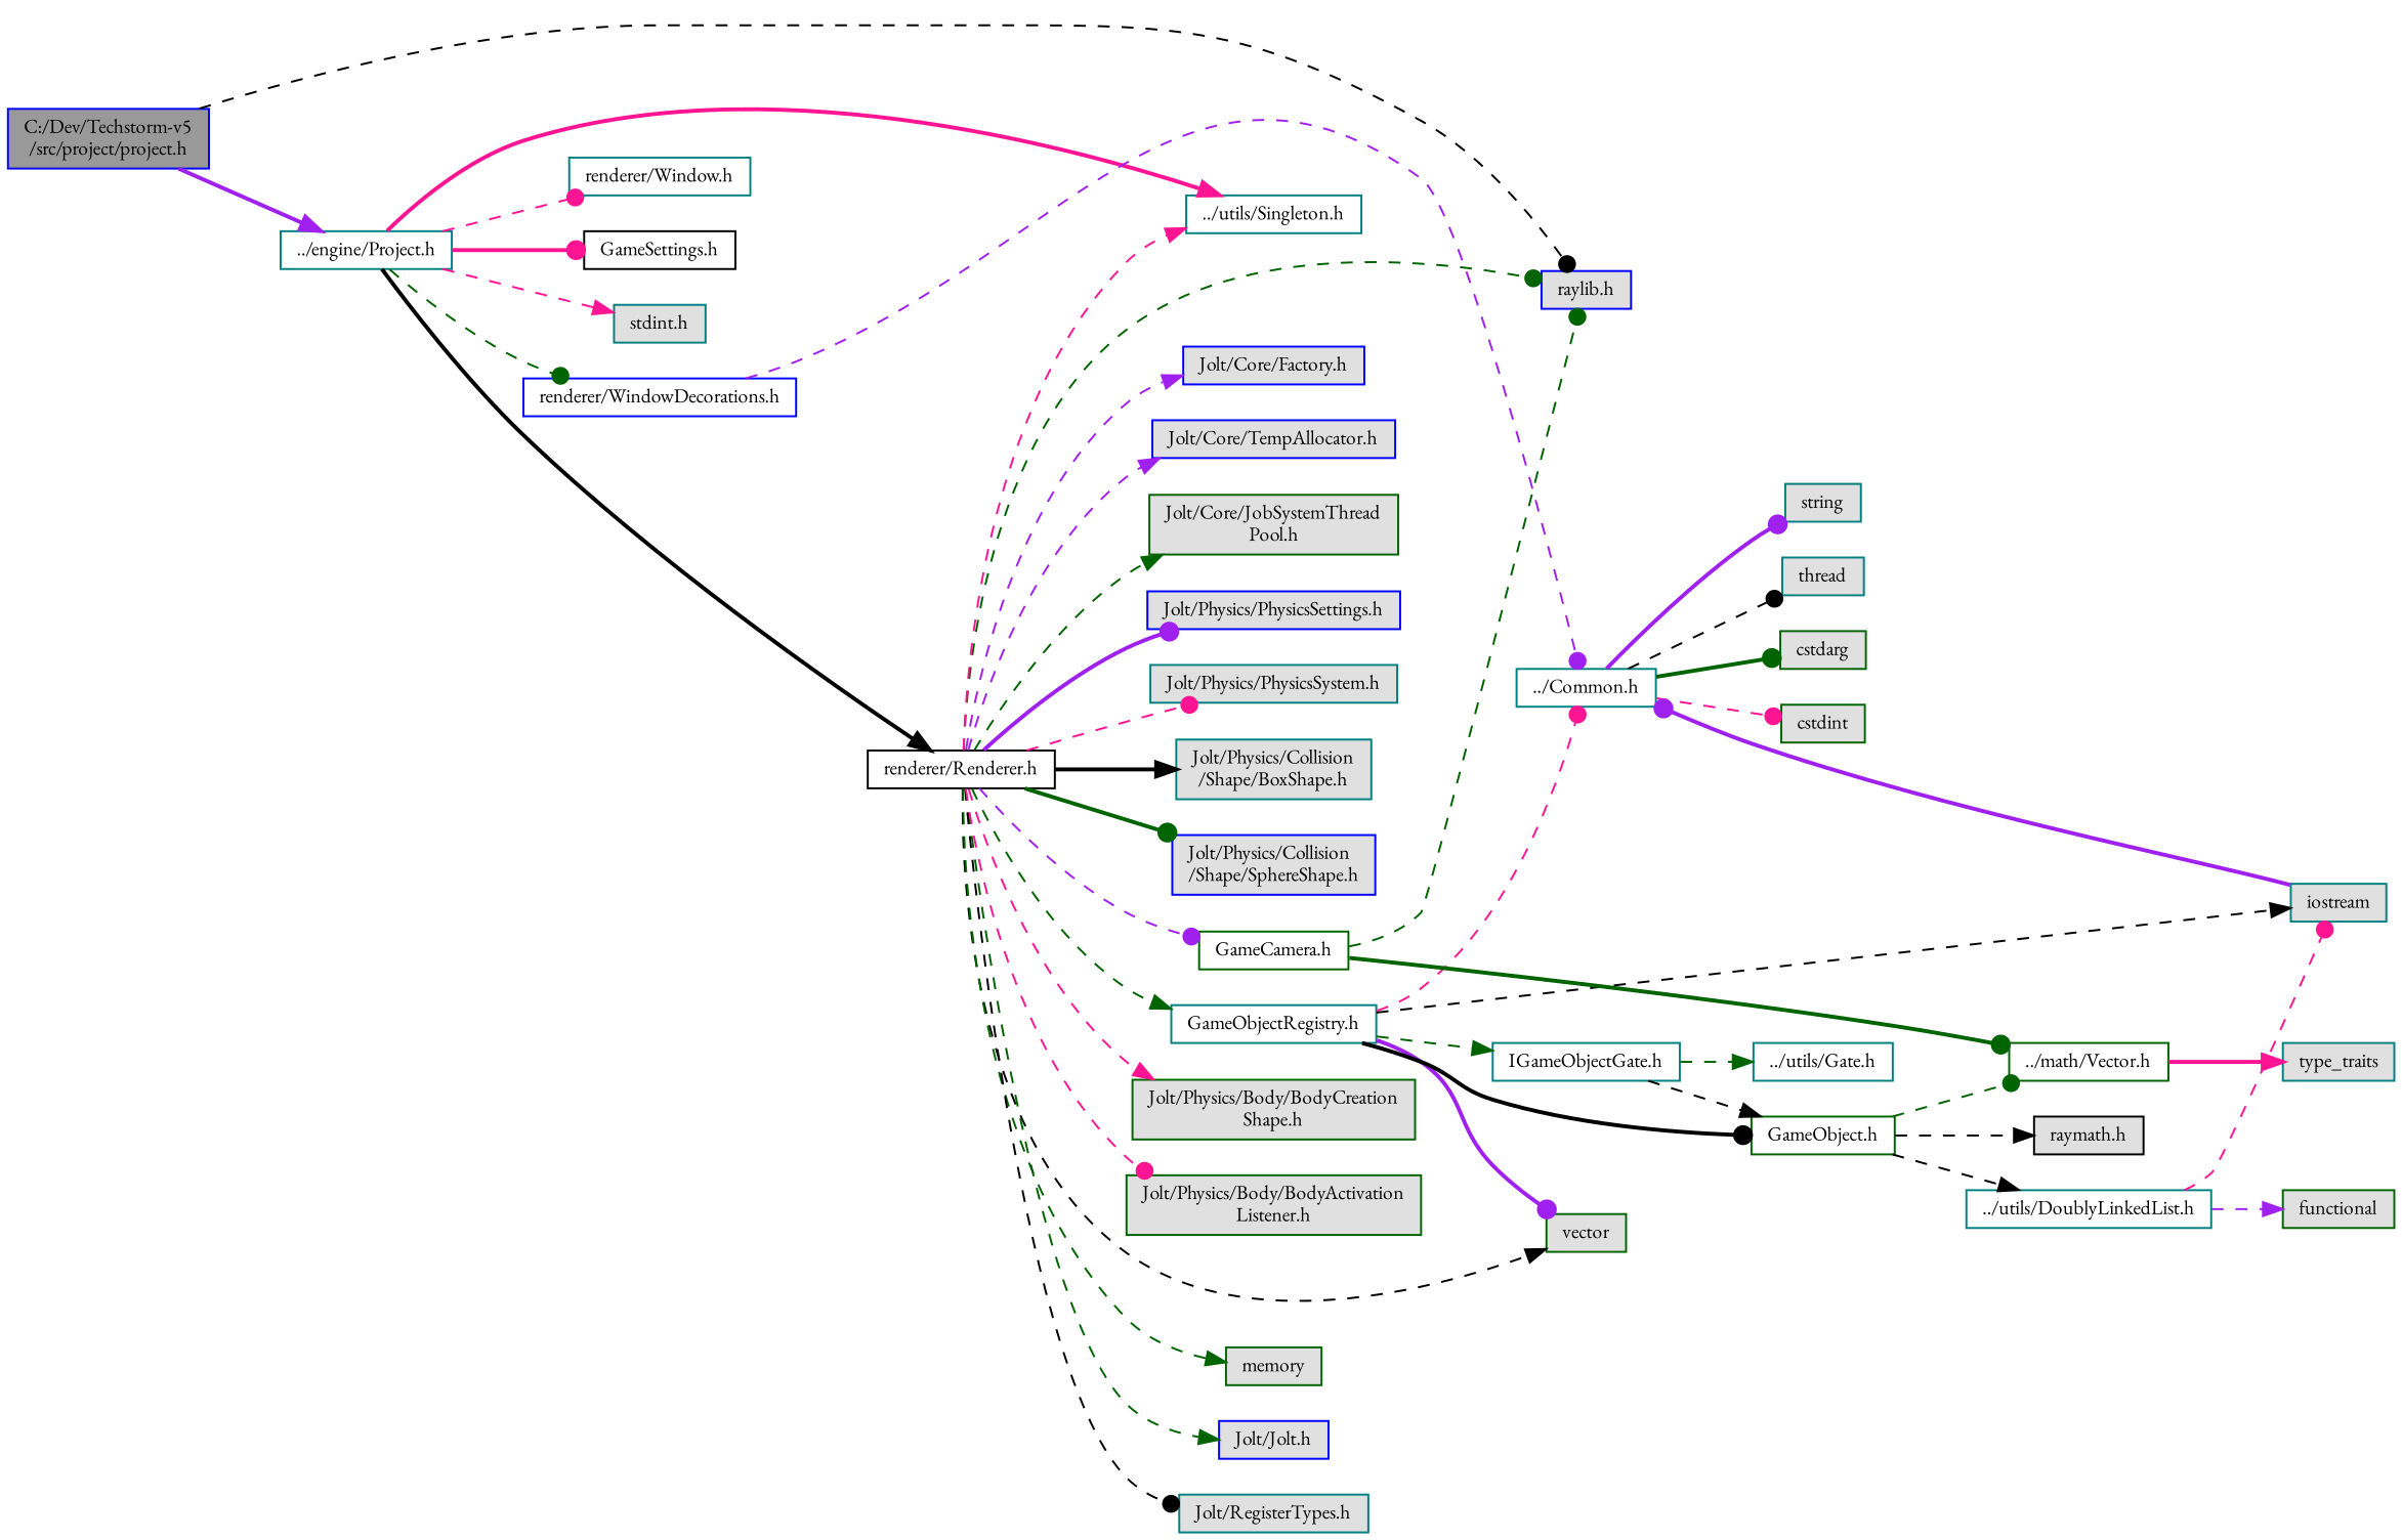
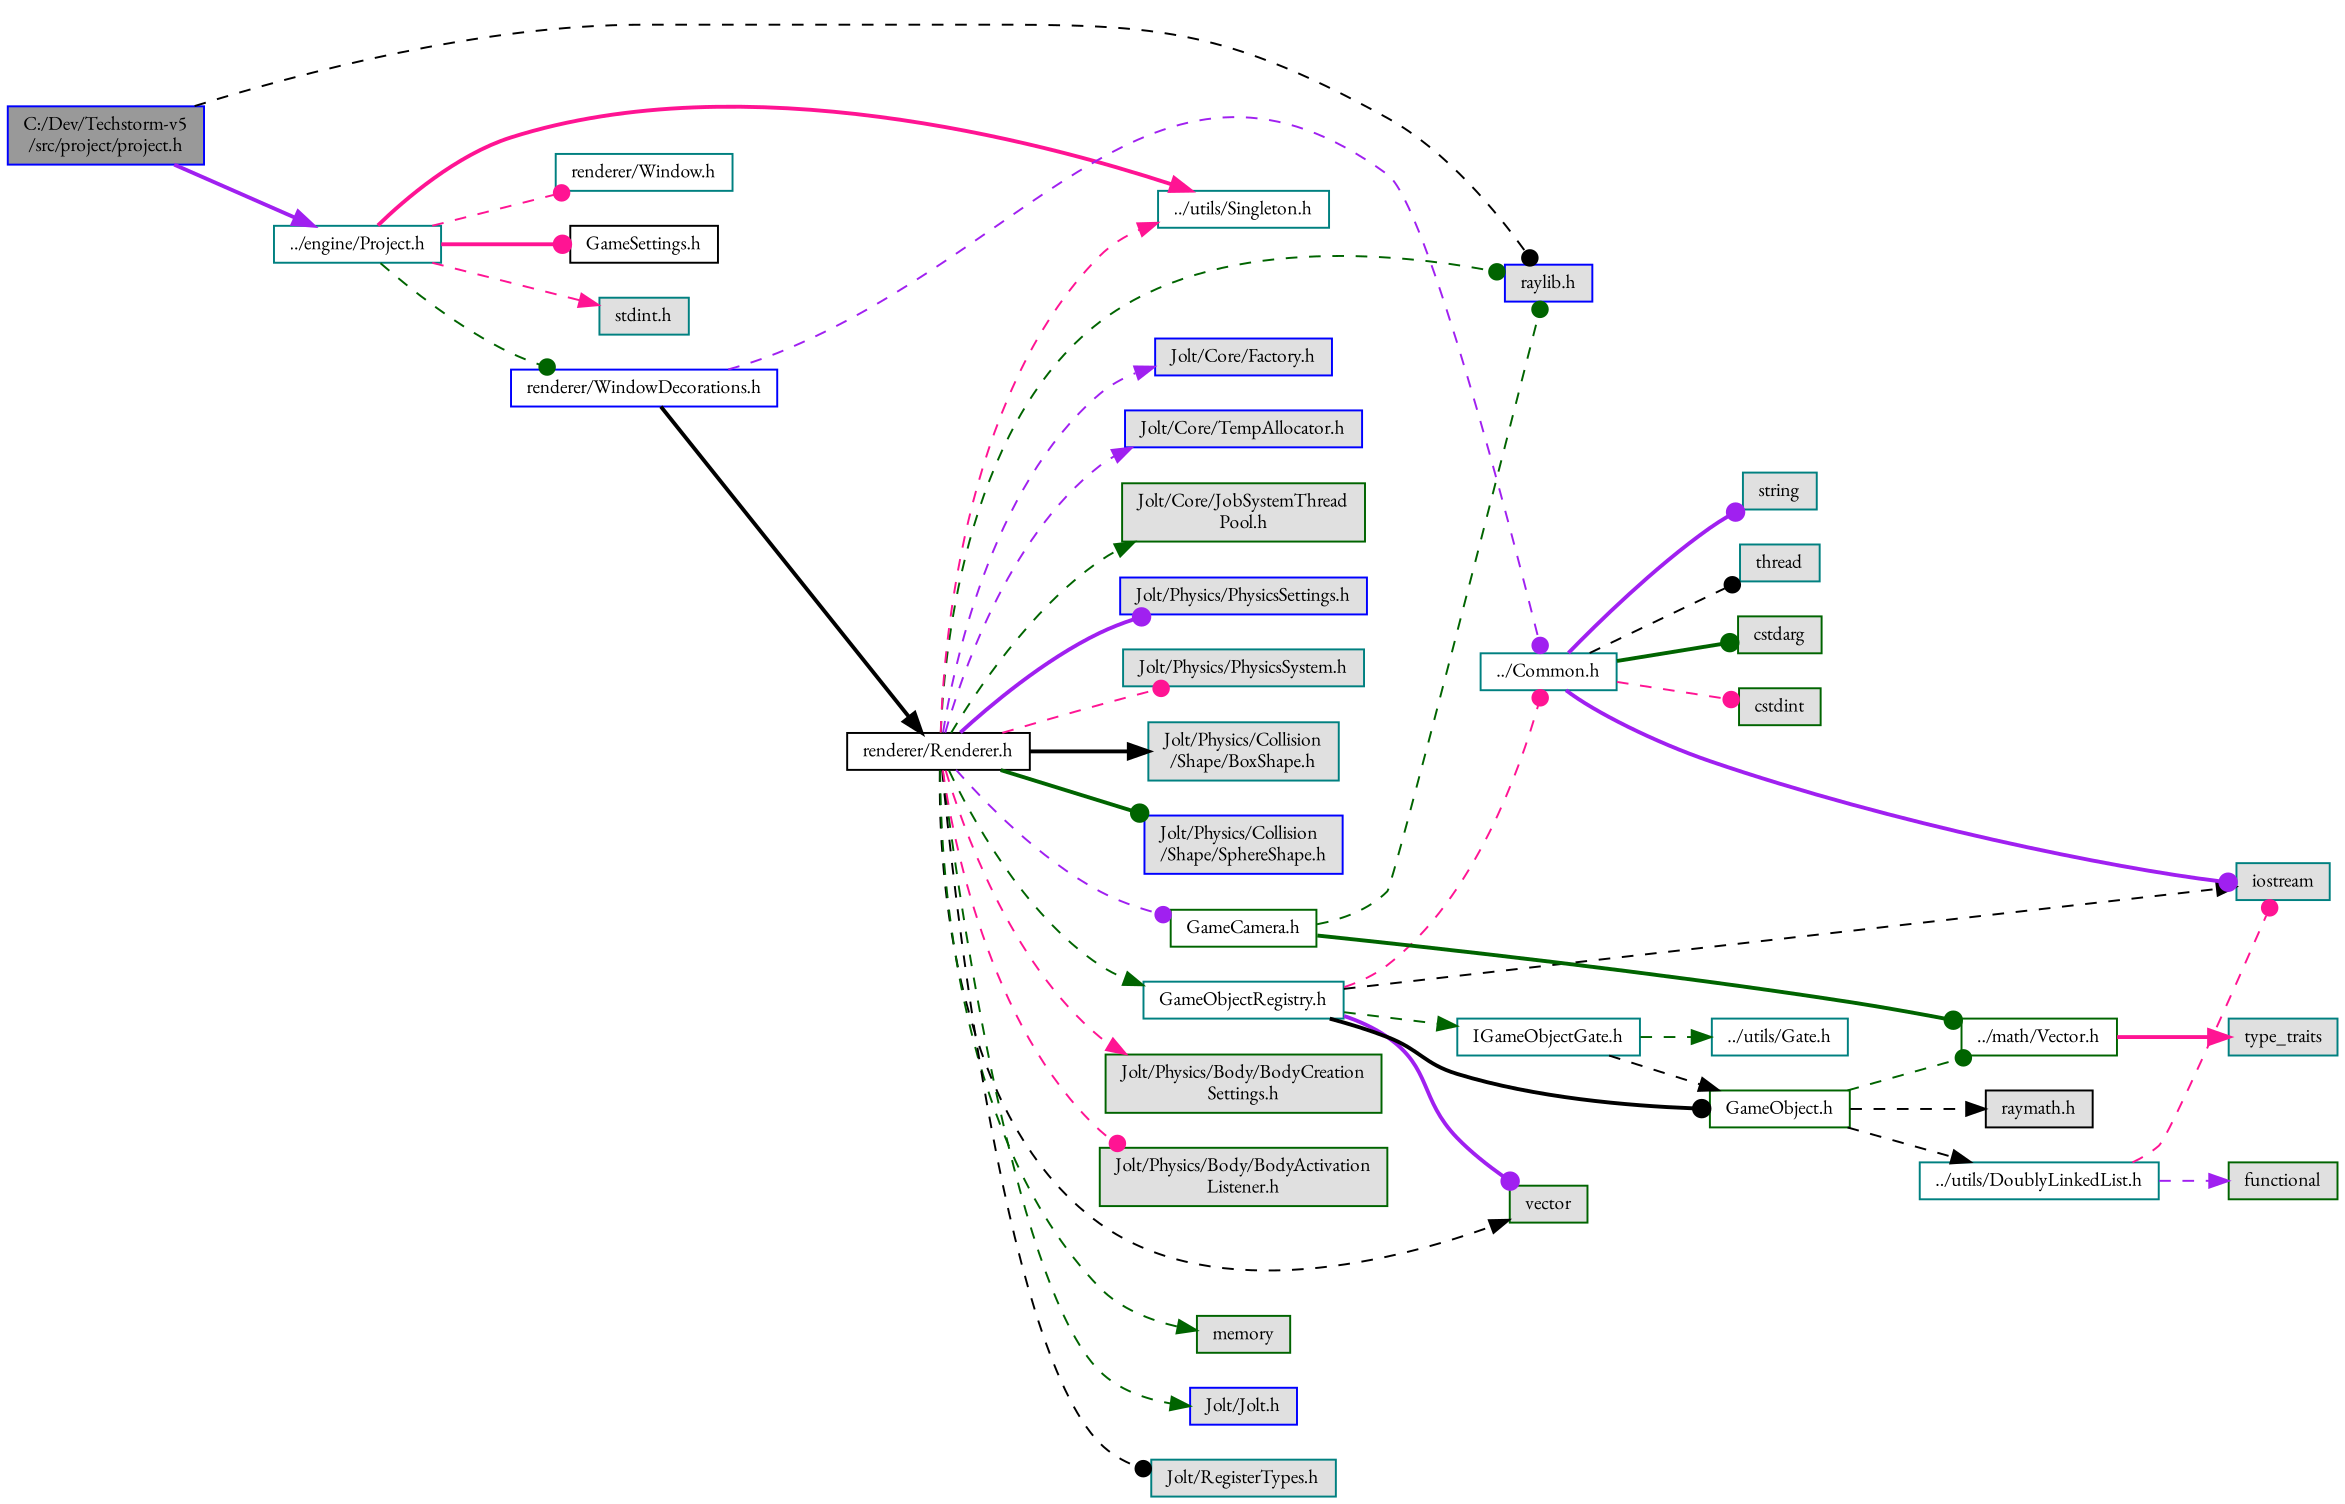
  digraph {
    fontname="EB Garamond"
    rankdir=LR
    node [color=teal fillcolor="#E0E0E0" fontname="EB Garamond" fontsize=10 shape=box style=filled]
    edge [arrowhead=dot color=darkgreen fontname="EB Garamond" fontsize=10 labelfontname=Helvetica labelfontsize=10 style=dashed]
    n1 [color=blue fillcolor=grey60 fontcolor=black height=0.2 label="C:/Dev/Techstorm-v5\l/src/project/project.h" width=0.4]
    n2 [fillcolor=white height=0.2 label="../engine/Project.h" width=0.4]
    n3 [color=blue height=0.2 label="raylib.h" width=0.4]
    n4 [color=black fillcolor=white height=0.2 label="renderer/Renderer.h" width=0.4]
    n5 [fillcolor=white height=0.2 label="../utils/Singleton.h" width=0.4]
    n6 [fillcolor=white height=0.2 label="renderer/Window.h" width=0.4]
    n7 [color=blue fillcolor=white height=0.2 label="renderer/WindowDecorations.h" width=0.4]
    n8 [color=black fillcolor=white height=0.2 label="GameSettings.h" width=0.4]
    n9 [height=0.2 label="stdint.h" width=0.4]
    n10 [color=darkgreen height=0.2 label=vector width=0.4]
    n11 [color=darkgreen height=0.2 label=memory width=0.4]
    n12 [fillcolor=white height=0.2 label="GameObjectRegistry.h" width=0.4]
    n13 [color=darkgreen fillcolor=white height=0.2 label="GameCamera.h" width=0.4]
    n14 [color=blue height=0.2 label="Jolt/Jolt.h" width=0.4]
    n15 [height=0.2 label="Jolt/RegisterTypes.h" width=0.4]
    n16 [color=blue height=0.2 label="Jolt/Core/Factory.h" width=0.4]
    n17 [color=blue height=0.2 label="Jolt/Core/TempAllocator.h" width=0.4]
    n18 [color=darkgreen height=0.2 label="Jolt/Core/JobSystemThread\lPool.h" width=0.4]
    n19 [color=blue height=0.2 label="Jolt/Physics/PhysicsSettings.h" width=0.4]
    n20 [height=0.2 label="Jolt/Physics/PhysicsSystem.h" width=0.4]
    n21 [height=0.2 label="Jolt/Physics/Collision\l/Shape/BoxShape.h" width=0.4]
    n22 [color=blue height=0.2 label="Jolt/Physics/Collision\l/Shape/SphereShape.h" width=0.4]
-   n23 [color=darkgreen height=0.2 label="Jolt/Physics/Body/BodyCreation\lShape.h" width=0.4]
+   n23 [color=darkgreen height=0.2 label="Jolt/Physics/Body/BodyCreation\lSettings.h" width=0.4]
    n24 [color=darkgreen height=0.2 label="Jolt/Physics/Body/BodyActivation\lListener.h" width=0.4]
    n25 [fillcolor=white height=0.2 label="../Common.h" width=0.4]
    n26 [height=0.2 label=iostream width=0.4]
    n27 [color=darkgreen fillcolor=white height=0.2 label="GameObject.h" width=0.4]
    n28 [fillcolor=white height=0.2 label="IGameObjectGate.h" width=0.4]
    n29 [color=darkgreen fillcolor=white height=0.2 label="../math/Vector.h" width=0.4]
    n30 [color=black height=0.2 label="raymath.h" width=0.4]
    n31 [fillcolor=white height=0.2 label="../utils/DoublyLinkedList.h" width=0.4]
    n32 [color=darkgreen height=0.2 label=cstdarg width=0.4]
    n33 [color=darkgreen height=0.2 label=cstdint width=0.4]
    n34 [height=0.2 label=string width=0.4]
    n35 [height=0.2 label=thread width=0.4]
    n36 [fillcolor=white height=0.2 label="../utils/Gate.h" width=0.4]
    n37 [height=0.2 label=type_traits width=0.4]
    n38 [color=darkgreen height=0.2 label=functional width=0.4]
    n1 -> n2 [arrowhead=normal color=purple style=bold]
    n1 -> n3 [color=black]
-   n2 -> n4 [arrowhead=normal color=black style=bold]
+   n7 -> n4 [arrowhead=normal color=black style=bold]
    n2 -> n5 [arrowhead=normal color=deeppink style=bold]
    n2 -> n6 [color=deeppink]
    n2 -> n7
    n2 -> n8 [color=deeppink style=bold]
    n2 -> n9 [arrowhead=normal color=deeppink]
    n4 -> n3
    n4 -> n5 [arrowhead=normal color=deeppink]
    n4 -> n10 [arrowhead=normal color=black]
    n4 -> n11 [arrowhead=normal]
    n4 -> n12 [arrowhead=normal]
    n4 -> n13 [color=purple]
    n4 -> n14 [arrowhead=normal]
    n4 -> n15 [color=black]
    n4 -> n16 [arrowhead=normal color=purple]
    n4 -> n17 [arrowhead=normal color=purple]
    n4 -> n18 [arrowhead=normal]
    n4 -> n19 [color=purple style=bold]
    n4 -> n20 [color=deeppink]
    n4 -> n21 [arrowhead=normal color=black style=bold]
    n4 -> n22 [style=bold]
    n4 -> n23 [arrowhead=normal color=deeppink]
    n4 -> n24 [color=deeppink]
    n7 -> n25 [color=purple]
    n12 -> n10 [color=purple style=bold]
    n12 -> n25 [color=deeppink]
    n12 -> n26 [arrowhead=normal color=black]
    n12 -> n27 [color=black style=bold]
    n12 -> n28 [arrowhead=normal]
    n13 -> n3
    n13 -> n29 [style=bold]
-   n26 -> n25 [color=purple style=bold]
+   n25 -> n26 [color=purple style=bold]
    n25 -> n32 [style=bold]
    n25 -> n33 [color=deeppink]
    n25 -> n34 [color=purple style=bold]
    n25 -> n35 [color=black]
    n27 -> n29
    n27 -> n30 [arrowhead=normal color=black]
    n27 -> n31 [arrowhead=normal color=black]
    n28 -> n27 [arrowhead=normal color=black]
    n28 -> n36 [arrowhead=normal]
    n29 -> n37 [arrowhead=normal color=deeppink style=bold]
    n31 -> n26 [color=deeppink]
    n31 -> n38 [arrowhead=normal color=purple]
  }
